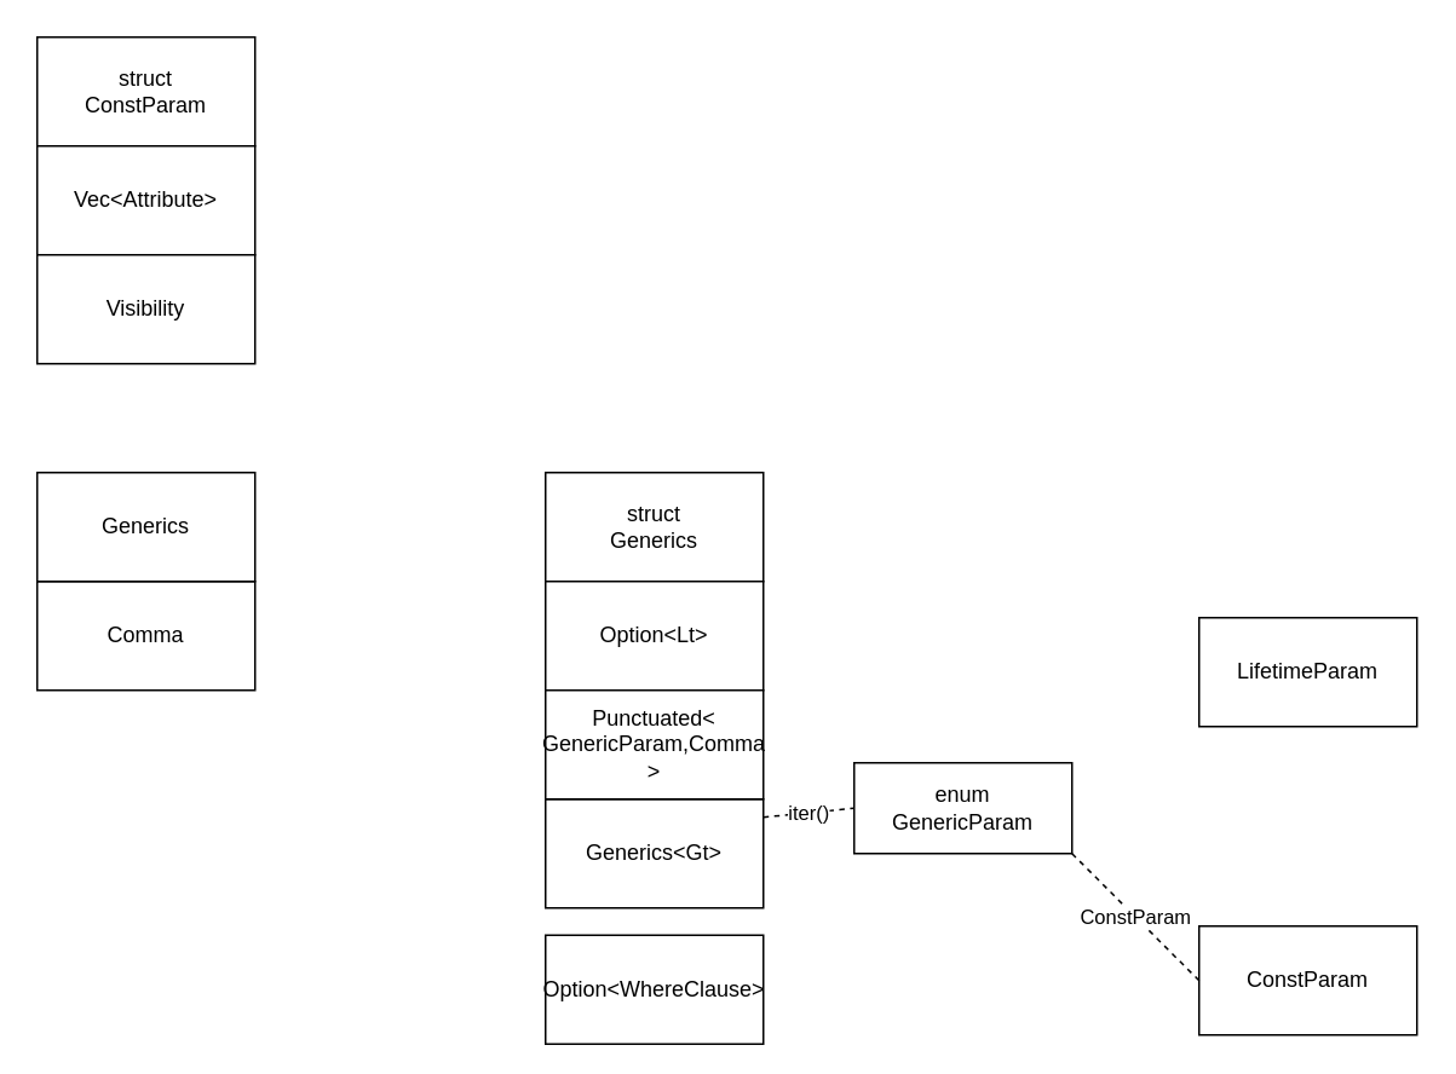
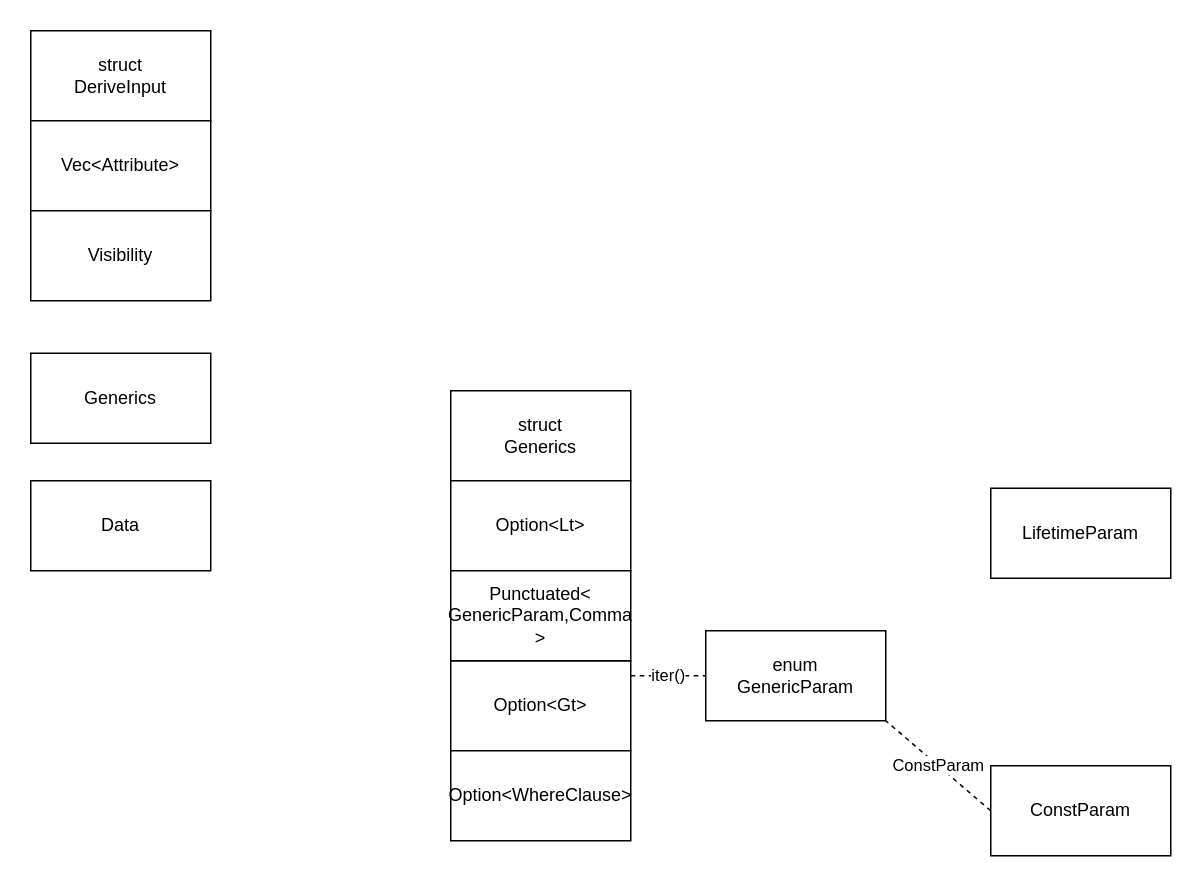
  <mxCell id="0" />
  <mxCell id="1" parent="0" />
- <mxCell id="2" value="enum&lt;br&gt;GenericParam" style="rounded=0;whiteSpace=wrap;html=1;" vertex="1" parent="1"><mxGeometry x="470" y="420" width="120" height="50" as="geometry" /></mxCell>
- <mxCell id="3" value="LifetimeParam" style="rounded=0;whiteSpace=wrap;html=1;" vertex="1" parent="1"><mxGeometry x="660" y="340" width="120" height="60" as="geometry" /></mxCell>
+ <mxCell id="2" value="enum&lt;br&gt;GenericParam" style="rounded=0;whiteSpace=wrap;html=1;" vertex="1" parent="1"><mxGeometry x="470" y="420" width="120" height="60" as="geometry" /></mxCell>
+ <mxCell id="3" value="LifetimeParam" style="rounded=0;whiteSpace=wrap;html=1;" vertex="1" parent="1"><mxGeometry x="660" y="325" width="120" height="60" as="geometry" /></mxCell>
  <mxCell id="4" value="ConstParam" style="rounded=0;whiteSpace=wrap;html=1;" vertex="1" parent="1"><mxGeometry x="660" y="510" width="120" height="60" as="geometry" /></mxCell>
  <mxCell id="5" value="ConstParam" style="endArrow=none;dashed=1;html=1;entryX=1;entryY=1;entryDx=0;entryDy=0;exitX=0;exitY=0.5;exitDx=0;exitDy=0;" edge="1" parent="1" source="4" target="2"><mxGeometry width="50" height="50" relative="1" as="geometry"><mxPoint x="710" y="790" as="sourcePoint" /><mxPoint x="760" y="740" as="targetPoint" /></mxGeometry></mxCell>
  <mxCell id="6" value="struct&lt;br&gt;Generics" style="rounded=0;whiteSpace=wrap;html=1;" vertex="1" parent="1"><mxGeometry x="300" y="260" width="120" height="60" as="geometry" /></mxCell>
  <mxCell id="7" value="iter()" style="endArrow=none;dashed=1;html=1;entryX=0;entryY=0.5;entryDx=0;entryDy=0;" edge="1" parent="1" target="2"><mxGeometry width="50" height="50" relative="1" as="geometry"><mxPoint x="420" y="450" as="sourcePoint" /><mxPoint x="490" y="680" as="targetPoint" /></mxGeometry></mxCell>
  <mxCell id="8" value="Option&amp;lt;Lt&amp;gt;" style="rounded=0;whiteSpace=wrap;html=1;" vertex="1" parent="1"><mxGeometry x="300" y="320" width="120" height="60" as="geometry" /></mxCell>
- <mxCell id="9" value="Generics&amp;lt;Gt&amp;gt;" style="rounded=0;whiteSpace=wrap;html=1;" vertex="1" parent="1"><mxGeometry x="300" y="440" width="120" height="60" as="geometry" /></mxCell>
- <mxCell id="10" value="Option&amp;lt;WhereClause&amp;gt;" style="rounded=0;whiteSpace=wrap;html=1;" vertex="1" parent="1"><mxGeometry x="300" y="515" width="120" height="60" as="geometry" /></mxCell>
+ <mxCell id="9" value="Option&amp;lt;Gt&amp;gt;" style="rounded=0;whiteSpace=wrap;html=1;" vertex="1" parent="1"><mxGeometry x="300" y="440" width="120" height="60" as="geometry" /></mxCell>
+ <mxCell id="10" value="Option&amp;lt;WhereClause&amp;gt;" style="rounded=0;whiteSpace=wrap;html=1;" vertex="1" parent="1"><mxGeometry x="300" y="500" width="120" height="60" as="geometry" /></mxCell>
  <mxCell id="11" value="Punctuated&amp;lt;&lt;br&gt;GenericParam,Comma&lt;br&gt;&amp;gt;" style="rounded=0;whiteSpace=wrap;html=1;" vertex="1" parent="1"><mxGeometry x="300" y="380" width="120" height="60" as="geometry" /></mxCell>
- <mxCell id="12" value="struct&lt;br&gt;ConstParam" style="rounded=0;whiteSpace=wrap;html=1;" vertex="1" parent="1"><mxGeometry x="20" y="20" width="120" height="60" as="geometry" /></mxCell>
+ <mxCell id="12" value="struct&lt;br&gt;DeriveInput" style="rounded=0;whiteSpace=wrap;html=1;" vertex="1" parent="1"><mxGeometry x="20" y="20" width="120" height="60" as="geometry" /></mxCell>
  <mxCell id="13" value="Vec&amp;lt;Attribute&amp;gt;" style="rounded=0;whiteSpace=wrap;html=1;" vertex="1" parent="1"><mxGeometry x="20" y="80" width="120" height="60" as="geometry" /></mxCell>
  <mxCell id="14" value="Visibility" style="rounded=0;whiteSpace=wrap;html=1;" vertex="1" parent="1"><mxGeometry x="20" y="140" width="120" height="60" as="geometry" /></mxCell>
- <mxCell id="15" value="Comma" style="rounded=0;whiteSpace=wrap;html=1;" vertex="1" parent="1"><mxGeometry x="20" y="320" width="120" height="60" as="geometry" /></mxCell>
- <mxCell id="16" value="Generics" style="rounded=0;whiteSpace=wrap;html=1;" vertex="1" parent="1"><mxGeometry x="20" y="260" width="120" height="60" as="geometry" /></mxCell>
+ <mxCell id="15" value="Data" style="rounded=0;whiteSpace=wrap;html=1;" vertex="1" parent="1"><mxGeometry x="20" y="320" width="120" height="60" as="geometry" /></mxCell>
+ <mxCell id="16" value="Generics" style="rounded=0;whiteSpace=wrap;html=1;" vertex="1" parent="1"><mxGeometry x="20" y="235" width="120" height="60" as="geometry" /></mxCell>
